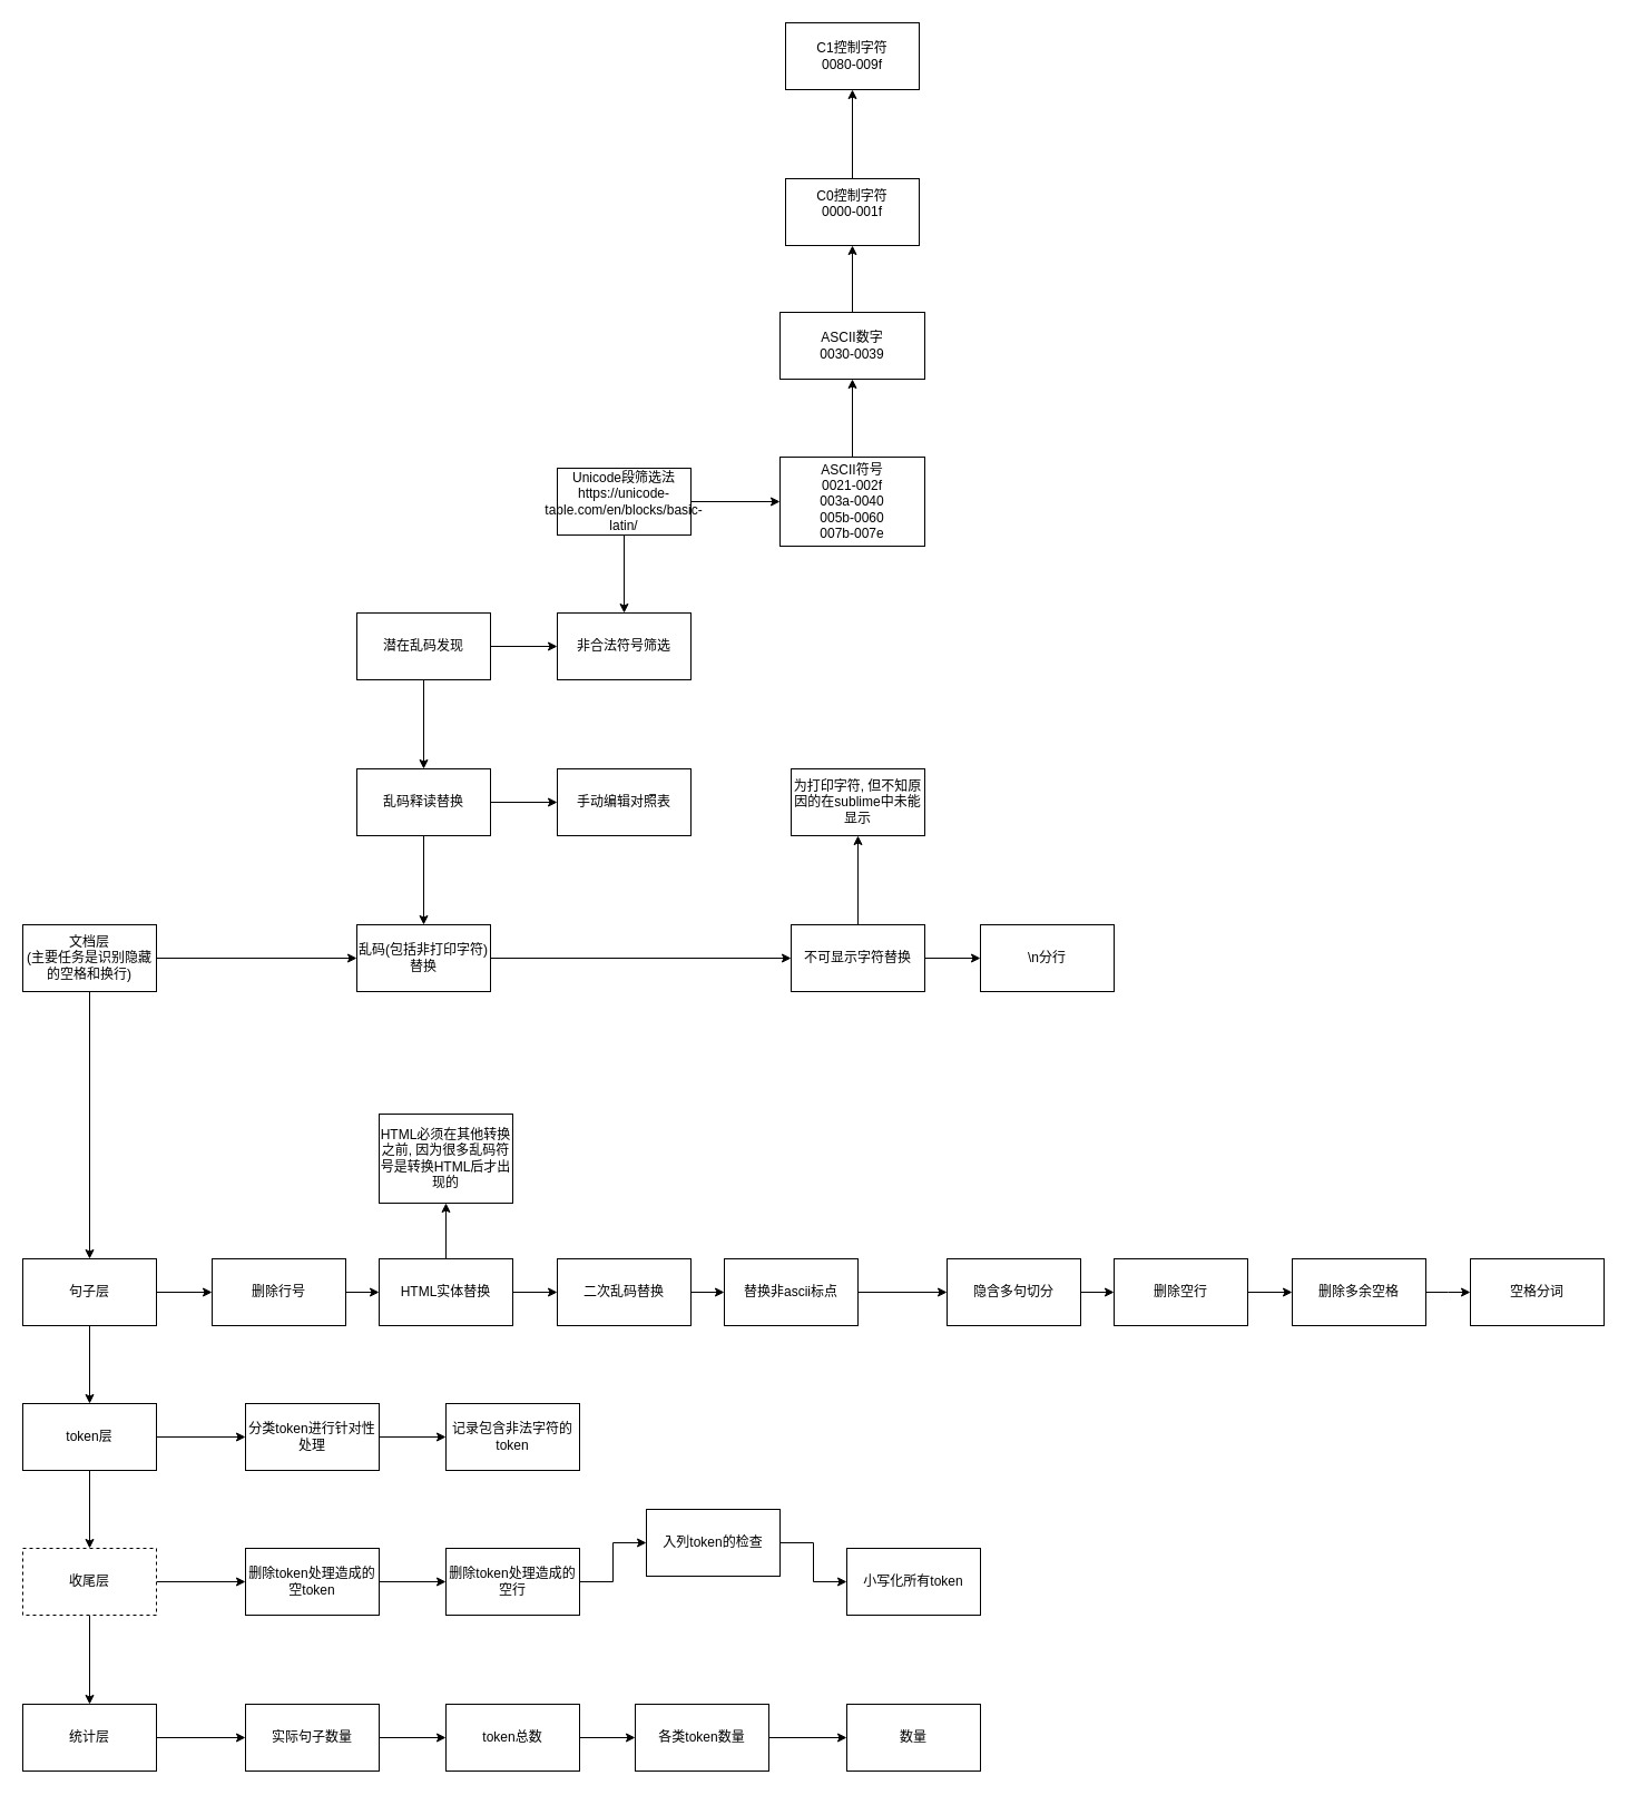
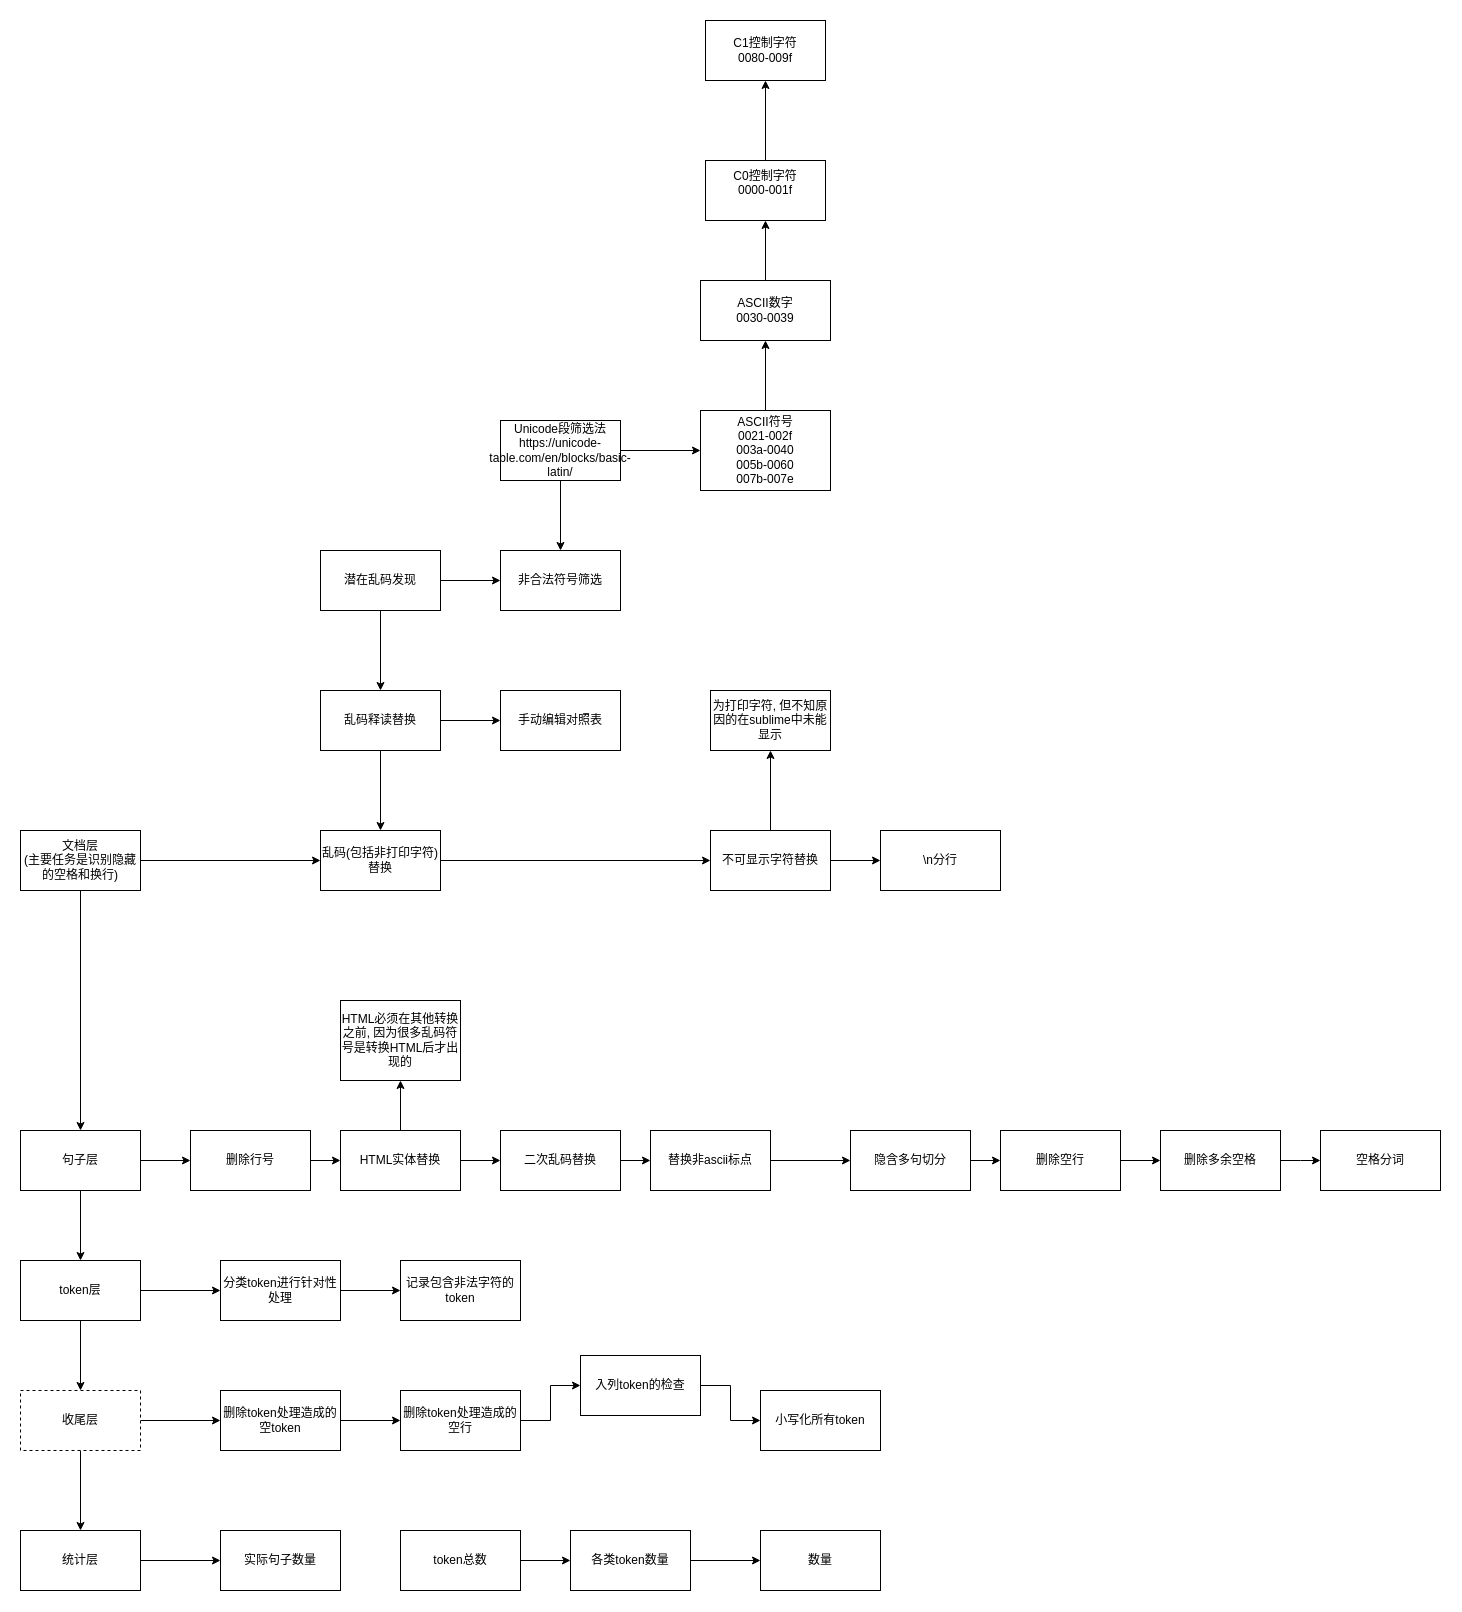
  <mxCell id="0" />
  <mxCell id="1" parent="0" />
  <mxCell id="2" style="edgeStyle=orthogonalEdgeStyle;rounded=0;orthogonalLoop=1;jettySize=auto;html=1;entryX=0.5;entryY=0;entryDx=0;entryDy=0;" edge="1" parent="1" source="4" target="7"><mxGeometry relative="1" as="geometry" /></mxCell>
  <mxCell id="3" style="edgeStyle=orthogonalEdgeStyle;rounded=0;orthogonalLoop=1;jettySize=auto;html=1;entryX=0;entryY=0.5;entryDx=0;entryDy=0;" edge="1" parent="1" source="4" target="16"><mxGeometry relative="1" as="geometry" /></mxCell>
  <mxCell id="4" value="&lt;div&gt;文档层&lt;/div&gt;&lt;div&gt;(主要任务是识别隐藏的空格和换行)&lt;/div&gt;" style="rounded=0;whiteSpace=wrap;html=1;" parent="1" vertex="1"><mxGeometry x="20" y="830" width="120" height="60" as="geometry" /></mxCell>
  <mxCell id="5" value="" style="edgeStyle=orthogonalEdgeStyle;rounded=0;orthogonalLoop=1;jettySize=auto;html=1;" parent="1" source="7" target="10" edge="1"><mxGeometry relative="1" as="geometry" /></mxCell>
  <mxCell id="6" value="" style="edgeStyle=orthogonalEdgeStyle;rounded=0;orthogonalLoop=1;jettySize=auto;html=1;" edge="1" parent="1" source="7" target="69"><mxGeometry relative="1" as="geometry" /></mxCell>
  <mxCell id="7" value="句子层" style="whiteSpace=wrap;html=1;rounded=0;" parent="1" vertex="1"><mxGeometry x="20" y="1130" width="120" height="60" as="geometry" /></mxCell>
  <mxCell id="8" value="" style="edgeStyle=orthogonalEdgeStyle;rounded=0;orthogonalLoop=1;jettySize=auto;html=1;" parent="1" source="10" target="32" edge="1"><mxGeometry relative="1" as="geometry" /></mxCell>
  <mxCell id="9" value="" style="edgeStyle=orthogonalEdgeStyle;rounded=0;orthogonalLoop=1;jettySize=auto;html=1;" parent="1" source="10" target="36" edge="1"><mxGeometry relative="1" as="geometry" /></mxCell>
  <mxCell id="10" value="token层" style="whiteSpace=wrap;html=1;rounded=0;" parent="1" vertex="1"><mxGeometry x="20" y="1260" width="120" height="60" as="geometry" /></mxCell>
  <mxCell id="11" value="" style="edgeStyle=orthogonalEdgeStyle;rounded=0;orthogonalLoop=1;jettySize=auto;html=1;" parent="1" source="13" target="57" edge="1"><mxGeometry relative="1" as="geometry" /></mxCell>
  <mxCell id="12" value="" style="edgeStyle=orthogonalEdgeStyle;rounded=0;orthogonalLoop=1;jettySize=auto;html=1;" edge="1" parent="1" source="13" target="74"><mxGeometry relative="1" as="geometry" /></mxCell>
  <mxCell id="13" value="HTML实体替换" style="rounded=0;whiteSpace=wrap;html=1;" parent="1" vertex="1"><mxGeometry x="340" y="1130" width="120" height="60" as="geometry" /></mxCell>
  <mxCell id="14" value="" style="edgeStyle=orthogonalEdgeStyle;rounded=0;orthogonalLoop=1;jettySize=auto;html=1;" parent="1" source="19" target="16" edge="1"><mxGeometry relative="1" as="geometry" /></mxCell>
  <mxCell id="15" value="" style="edgeStyle=orthogonalEdgeStyle;rounded=0;orthogonalLoop=1;jettySize=auto;html=1;" parent="1" source="16" target="24" edge="1"><mxGeometry relative="1" as="geometry" /></mxCell>
  <mxCell id="16" value="乱码(包括非打印字符)替换" style="whiteSpace=wrap;html=1;rounded=0;" parent="1" vertex="1"><mxGeometry x="320" y="830" width="120" height="60" as="geometry" /></mxCell>
  <mxCell id="17" value="" style="edgeStyle=orthogonalEdgeStyle;rounded=0;orthogonalLoop=1;jettySize=auto;html=1;" parent="1" source="21" target="19" edge="1"><mxGeometry relative="1" as="geometry" /></mxCell>
  <mxCell id="18" value="" style="edgeStyle=orthogonalEdgeStyle;rounded=0;orthogonalLoop=1;jettySize=auto;html=1;" parent="1" source="19" target="53" edge="1"><mxGeometry relative="1" as="geometry" /></mxCell>
  <mxCell id="19" value="乱码释读替换" style="whiteSpace=wrap;html=1;rounded=0;" parent="1" vertex="1"><mxGeometry x="320" y="690" width="120" height="60" as="geometry" /></mxCell>
  <mxCell id="20" value="" style="edgeStyle=orthogonalEdgeStyle;rounded=0;orthogonalLoop=1;jettySize=auto;html=1;" parent="1" source="21" target="52" edge="1"><mxGeometry relative="1" as="geometry" /></mxCell>
  <mxCell id="21" value="潜在乱码发现" style="whiteSpace=wrap;html=1;rounded=0;" parent="1" vertex="1"><mxGeometry x="320" y="550" width="120" height="60" as="geometry" /></mxCell>
  <mxCell id="22" value="" style="edgeStyle=orthogonalEdgeStyle;rounded=0;orthogonalLoop=1;jettySize=auto;html=1;" parent="1" source="24" target="55" edge="1"><mxGeometry relative="1" as="geometry" /></mxCell>
  <mxCell id="23" value="" style="edgeStyle=orthogonalEdgeStyle;rounded=0;orthogonalLoop=1;jettySize=auto;html=1;" edge="1" parent="1" source="24" target="72"><mxGeometry relative="1" as="geometry" /></mxCell>
  <mxCell id="24" value="不可显示字符替换" style="whiteSpace=wrap;html=1;rounded=0;" parent="1" vertex="1"><mxGeometry x="710" y="830" width="120" height="60" as="geometry" /></mxCell>
  <mxCell id="25" value="" style="edgeStyle=orthogonalEdgeStyle;rounded=0;orthogonalLoop=1;jettySize=auto;html=1;" parent="1" source="26" target="28" edge="1"><mxGeometry relative="1" as="geometry" /></mxCell>
  <mxCell id="26" value="隐含多句切分" style="whiteSpace=wrap;html=1;rounded=0;" parent="1" vertex="1"><mxGeometry x="850" y="1130" width="120" height="60" as="geometry" /></mxCell>
  <mxCell id="27" value="" style="edgeStyle=orthogonalEdgeStyle;rounded=0;orthogonalLoop=1;jettySize=auto;html=1;" parent="1" source="28" target="30" edge="1"><mxGeometry relative="1" as="geometry" /></mxCell>
  <mxCell id="28" value="删除空行" style="whiteSpace=wrap;html=1;rounded=0;" parent="1" vertex="1"><mxGeometry x="1000" y="1130" width="120" height="60" as="geometry" /></mxCell>
  <mxCell id="29" value="" style="edgeStyle=orthogonalEdgeStyle;rounded=0;orthogonalLoop=1;jettySize=auto;html=1;" parent="1" source="30" edge="1"><mxGeometry relative="1" as="geometry"><mxPoint x="1320" y="1160" as="targetPoint" /></mxGeometry></mxCell>
  <mxCell id="30" value="删除多余空格" style="whiteSpace=wrap;html=1;rounded=0;" parent="1" vertex="1"><mxGeometry x="1160" y="1130" width="120" height="60" as="geometry" /></mxCell>
  <mxCell id="31" value="" style="edgeStyle=orthogonalEdgeStyle;rounded=0;orthogonalLoop=1;jettySize=auto;html=1;" parent="1" source="32" target="33" edge="1"><mxGeometry relative="1" as="geometry" /></mxCell>
  <mxCell id="32" value="分类token进行针对性处理" style="whiteSpace=wrap;html=1;rounded=0;" parent="1" vertex="1"><mxGeometry x="220" y="1260" width="120" height="60" as="geometry" /></mxCell>
  <mxCell id="33" value="记录包含非法字符的token" style="whiteSpace=wrap;html=1;rounded=0;" parent="1" vertex="1"><mxGeometry x="400" y="1260" width="120" height="60" as="geometry" /></mxCell>
  <mxCell id="34" value="" style="edgeStyle=orthogonalEdgeStyle;rounded=0;orthogonalLoop=1;jettySize=auto;html=1;" parent="1" source="36" target="38" edge="1"><mxGeometry relative="1" as="geometry" /></mxCell>
  <mxCell id="35" value="" style="edgeStyle=orthogonalEdgeStyle;rounded=0;orthogonalLoop=1;jettySize=auto;html=1;" parent="1" source="36" target="42" edge="1"><mxGeometry relative="1" as="geometry" /></mxCell>
  <mxCell id="36" value="收尾层" style="whiteSpace=wrap;html=1;rounded=0;dashed=1;" parent="1" vertex="1"><mxGeometry x="20" y="1390" width="120" height="60" as="geometry" /></mxCell>
  <mxCell id="37" value="" style="edgeStyle=orthogonalEdgeStyle;rounded=0;orthogonalLoop=1;jettySize=auto;html=1;" parent="1" source="38" target="40" edge="1"><mxGeometry relative="1" as="geometry" /></mxCell>
  <mxCell id="38" value="删除token处理造成的空token" style="whiteSpace=wrap;html=1;rounded=0;" parent="1" vertex="1"><mxGeometry x="220" y="1390" width="120" height="60" as="geometry" /></mxCell>
  <mxCell id="39" value="" style="edgeStyle=orthogonalEdgeStyle;rounded=0;orthogonalLoop=1;jettySize=auto;html=1;" parent="1" source="40" target="50" edge="1"><mxGeometry relative="1" as="geometry" /></mxCell>
  <mxCell id="40" value="删除token处理造成的空行" style="whiteSpace=wrap;html=1;rounded=0;" parent="1" vertex="1"><mxGeometry x="400" y="1390" width="120" height="60" as="geometry" /></mxCell>
  <mxCell id="41" value="" style="edgeStyle=orthogonalEdgeStyle;rounded=0;orthogonalLoop=1;jettySize=auto;html=1;" parent="1" source="42" target="44" edge="1"><mxGeometry relative="1" as="geometry" /></mxCell>
  <mxCell id="42" value="统计层" style="whiteSpace=wrap;html=1;rounded=0;" parent="1" vertex="1"><mxGeometry x="20" y="1530" width="120" height="60" as="geometry" /></mxCell>
- <mxCell id="43" value="" style="edgeStyle=orthogonalEdgeStyle;rounded=0;orthogonalLoop=1;jettySize=auto;html=1;" parent="1" source="44" target="46" edge="1"><mxGeometry relative="1" as="geometry" /></mxCell>
  <mxCell id="44" value="实际句子数量" style="whiteSpace=wrap;html=1;rounded=0;" parent="1" vertex="1"><mxGeometry x="220" y="1530" width="120" height="60" as="geometry" /></mxCell>
  <mxCell id="45" value="" style="edgeStyle=orthogonalEdgeStyle;rounded=0;orthogonalLoop=1;jettySize=auto;html=1;" parent="1" source="46" target="48" edge="1"><mxGeometry relative="1" as="geometry" /></mxCell>
  <mxCell id="46" value="token总数" style="whiteSpace=wrap;html=1;rounded=0;" parent="1" vertex="1"><mxGeometry x="400" y="1530" width="120" height="60" as="geometry" /></mxCell>
  <mxCell id="47" value="" style="edgeStyle=orthogonalEdgeStyle;rounded=0;orthogonalLoop=1;jettySize=auto;html=1;" edge="1" parent="1" source="48" target="67"><mxGeometry relative="1" as="geometry" /></mxCell>
  <mxCell id="48" value="各类token数量" style="whiteSpace=wrap;html=1;rounded=0;" parent="1" vertex="1"><mxGeometry x="570" y="1530" width="120" height="60" as="geometry" /></mxCell>
  <mxCell id="49" value="" style="edgeStyle=orthogonalEdgeStyle;rounded=0;orthogonalLoop=1;jettySize=auto;html=1;" parent="1" source="50" target="54" edge="1"><mxGeometry relative="1" as="geometry" /></mxCell>
  <mxCell id="50" value="入列token的检查" style="whiteSpace=wrap;html=1;rounded=0;" parent="1" vertex="1"><mxGeometry x="580" y="1355" width="120" height="60" as="geometry" /></mxCell>
  <mxCell id="51" value="" style="edgeStyle=orthogonalEdgeStyle;rounded=0;orthogonalLoop=1;jettySize=auto;html=1;" parent="1" source="59" target="52" edge="1"><mxGeometry relative="1" as="geometry" /></mxCell>
  <mxCell id="52" value="非合法符号筛选" style="whiteSpace=wrap;html=1;rounded=0;" parent="1" vertex="1"><mxGeometry x="500" y="550" width="120" height="60" as="geometry" /></mxCell>
  <mxCell id="53" value="手动编辑对照表" style="whiteSpace=wrap;html=1;rounded=0;" parent="1" vertex="1"><mxGeometry x="500" y="690" width="120" height="60" as="geometry" /></mxCell>
  <mxCell id="54" value="小写化所有token" style="whiteSpace=wrap;html=1;rounded=0;" parent="1" vertex="1"><mxGeometry x="760" y="1390" width="120" height="60" as="geometry" /></mxCell>
  <mxCell id="55" value="\n分行" style="whiteSpace=wrap;html=1;rounded=0;" parent="1" vertex="1"><mxGeometry x="880" y="830" width="120" height="60" as="geometry" /></mxCell>
  <mxCell id="56" value="空格分词" style="whiteSpace=wrap;html=1;rounded=0;" parent="1" vertex="1"><mxGeometry x="1320" y="1130" width="120" height="60" as="geometry" /></mxCell>
  <mxCell id="57" value="HTML必须在其他转换之前, 因为很多乱码符号是转换HTML后才出现的" style="ellipse;shape=rectangle;whiteSpace=wrap;html=1;rounded=0;" parent="1" vertex="1"><mxGeometry x="340" y="1000" width="120" height="80" as="geometry" /></mxCell>
  <mxCell id="58" value="" style="edgeStyle=orthogonalEdgeStyle;rounded=0;orthogonalLoop=1;jettySize=auto;html=1;" parent="1" source="59" target="61" edge="1"><mxGeometry relative="1" as="geometry" /></mxCell>
  <mxCell id="59" value="&lt;div&gt;Unicode段筛选法&lt;/div&gt;&lt;div&gt;https://unicode-table.com/en/blocks/basic-latin/&lt;br&gt;&lt;/div&gt;" style="whiteSpace=wrap;html=1;rounded=0;" parent="1" vertex="1"><mxGeometry x="500" y="420" width="120" height="60" as="geometry" /></mxCell>
  <mxCell id="60" value="" style="edgeStyle=orthogonalEdgeStyle;rounded=0;orthogonalLoop=1;jettySize=auto;html=1;" parent="1" source="61" target="63" edge="1"><mxGeometry relative="1" as="geometry" /></mxCell>
  <mxCell id="61" value="&lt;div&gt;ASCII符号&lt;/div&gt;&lt;div&gt;0021-002f&lt;/div&gt;&lt;div&gt;003a-0040&lt;/div&gt;&lt;div&gt;005b-0060&lt;/div&gt;&lt;div&gt;007b-007e&lt;br&gt;&lt;/div&gt;" style="whiteSpace=wrap;html=1;rounded=0;" parent="1" vertex="1"><mxGeometry x="700" y="410" width="130" height="80" as="geometry" /></mxCell>
  <mxCell id="62" value="" style="edgeStyle=orthogonalEdgeStyle;rounded=0;orthogonalLoop=1;jettySize=auto;html=1;" parent="1" source="63" target="65" edge="1"><mxGeometry relative="1" as="geometry" /></mxCell>
  <mxCell id="63" value="&lt;div&gt;ASCII数字&lt;/div&gt;&lt;div&gt;0030-0039&lt;br&gt;&lt;/div&gt;" style="whiteSpace=wrap;html=1;rounded=0;" parent="1" vertex="1"><mxGeometry x="700" y="280" width="130" height="60" as="geometry" /></mxCell>
  <mxCell id="64" value="" style="edgeStyle=orthogonalEdgeStyle;rounded=0;orthogonalLoop=1;jettySize=auto;html=1;" parent="1" source="65" target="66" edge="1"><mxGeometry relative="1" as="geometry" /></mxCell>
  <mxCell id="65" value="&lt;div&gt;C0控制字符&lt;/div&gt;&lt;div&gt;0000-001f&lt;br&gt;&lt;/div&gt;&lt;div&gt;&lt;br&gt;&lt;/div&gt;" style="whiteSpace=wrap;html=1;rounded=0;" parent="1" vertex="1"><mxGeometry x="705" y="160" width="120" height="60" as="geometry" /></mxCell>
  <mxCell id="66" value="&lt;div&gt;C1控制字符&lt;/div&gt;&lt;div&gt;0080-009f&lt;br&gt;&lt;/div&gt;" style="whiteSpace=wrap;html=1;rounded=0;" parent="1" vertex="1"><mxGeometry x="705" y="20" width="120" height="60" as="geometry" /></mxCell>
  <mxCell id="67" value="数量" style="whiteSpace=wrap;html=1;rounded=0;" vertex="1" parent="1"><mxGeometry x="760" y="1530" width="120" height="60" as="geometry" /></mxCell>
  <mxCell id="68" value="" style="edgeStyle=orthogonalEdgeStyle;rounded=0;orthogonalLoop=1;jettySize=auto;html=1;" edge="1" parent="1" source="69" target="13"><mxGeometry relative="1" as="geometry" /></mxCell>
  <mxCell id="69" value="删除行号" style="whiteSpace=wrap;html=1;rounded=0;" vertex="1" parent="1"><mxGeometry x="190" y="1130" width="120" height="60" as="geometry" /></mxCell>
  <mxCell id="70" value="" style="edgeStyle=orthogonalEdgeStyle;rounded=0;orthogonalLoop=1;jettySize=auto;html=1;" edge="1" parent="1" source="71" target="26"><mxGeometry relative="1" as="geometry" /></mxCell>
  <mxCell id="71" value="替换非ascii标点" style="whiteSpace=wrap;html=1;rounded=0;" vertex="1" parent="1"><mxGeometry x="650" y="1130" width="120" height="60" as="geometry" /></mxCell>
  <mxCell id="72" value="为打印字符, 但不知原因的在sublime中未能显示" style="whiteSpace=wrap;html=1;rounded=0;" vertex="1" parent="1"><mxGeometry x="710" y="690" width="120" height="60" as="geometry" /></mxCell>
  <mxCell id="73" value="" style="edgeStyle=orthogonalEdgeStyle;rounded=0;orthogonalLoop=1;jettySize=auto;html=1;" edge="1" parent="1" source="74" target="71"><mxGeometry relative="1" as="geometry" /></mxCell>
  <mxCell id="74" value="二次乱码替换" style="whiteSpace=wrap;html=1;rounded=0;" vertex="1" parent="1"><mxGeometry x="500" y="1130" width="120" height="60" as="geometry" /></mxCell>
